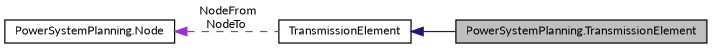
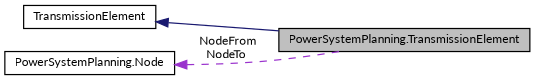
  digraph {
    fontname=Lato
    rankdir=LR
    node [color=black fillcolor=white fontname=Lato fontsize=10 shape=record style=filled]
    edge [dir=back fontname=Lato fontsize=10 labelfontname=Helvetica labelfontsize=10]
    n1 [fillcolor=grey75 fontcolor=black height=0.2 label="PowerSystemPlanning.TransmissionElement" width=0.4]
    n2 [height=0.2 label=TransmissionElement width=0.4]
    n3 [height=0.2 label="PowerSystemPlanning.Node" width=0.4]
    n2 -> n1 [color=midnightblue style=solid]
-   n3 -> n2 [color=darkorchid3 label=" NodeFrom\nNodeTo" style=dashed]
+   n3 -> n1 [color=darkorchid3 label=" NodeFrom\nNodeTo" style=dashed]
  }
